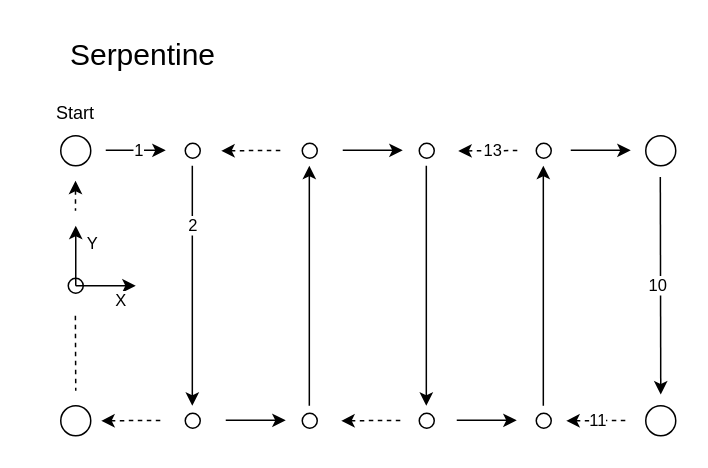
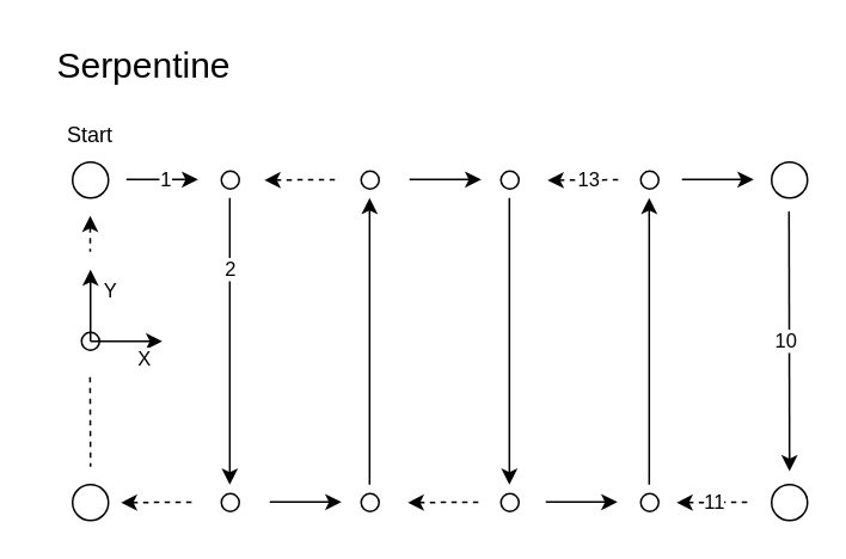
  <mxCell id="0" />
  <mxCell id="1" parent="0" />
  <mxCell id="2" value="" style="ellipse;whiteSpace=wrap;html=1;aspect=fixed;" vertex="1" parent="1"><mxGeometry x="45" y="185" width="10" height="10" as="geometry" /></mxCell>
  <mxCell id="3" value="" style="ellipse;whiteSpace=wrap;html=1;aspect=fixed;" vertex="1" parent="1"><mxGeometry x="40" y="270" width="20" height="20" as="geometry" /></mxCell>
  <mxCell id="4" value="" style="ellipse;whiteSpace=wrap;html=1;aspect=fixed;" vertex="1" parent="1"><mxGeometry x="430" y="270" width="20" height="20" as="geometry" /></mxCell>
  <mxCell id="5" value="" style="ellipse;whiteSpace=wrap;html=1;aspect=fixed;" vertex="1" parent="1"><mxGeometry x="201" y="275" width="10" height="10" as="geometry" /></mxCell>
  <mxCell id="6" value="" style="ellipse;whiteSpace=wrap;html=1;aspect=fixed;" vertex="1" parent="1"><mxGeometry x="279" y="275" width="10" height="10" as="geometry" /></mxCell>
  <mxCell id="7" value="" style="ellipse;whiteSpace=wrap;html=1;aspect=fixed;" vertex="1" parent="1"><mxGeometry x="357" y="275" width="10" height="10" as="geometry" /></mxCell>
  <mxCell id="8" value="" style="endArrow=classic;html=1;rounded=0;" edge="1" parent="1"><mxGeometry width="50" height="50" relative="1" as="geometry"><mxPoint x="127.71" y="110" as="sourcePoint" /><mxPoint x="127.71" y="270" as="targetPoint" /></mxGeometry></mxCell>
  <mxCell id="9" value="2" style="edgeLabel;html=1;align=center;verticalAlign=middle;resizable=0;points=[];" vertex="1" connectable="0" parent="8"><mxGeometry x="-0.517" relative="1" as="geometry"><mxPoint as="offset" /></mxGeometry></mxCell>
  <mxCell id="10" value="" style="endArrow=classic;html=1;rounded=0;" edge="1" parent="1"><mxGeometry width="50" height="50" relative="1" as="geometry"><mxPoint x="205.71" y="270" as="sourcePoint" /><mxPoint x="205.71" y="110" as="targetPoint" /></mxGeometry></mxCell>
  <mxCell id="11" value="" style="ellipse;whiteSpace=wrap;html=1;aspect=fixed;" vertex="1" parent="1"><mxGeometry x="40" y="90" width="20" height="20" as="geometry" /></mxCell>
  <mxCell id="12" value="" style="ellipse;whiteSpace=wrap;html=1;aspect=fixed;" vertex="1" parent="1"><mxGeometry x="430" y="90" width="20" height="20" as="geometry" /></mxCell>
  <mxCell id="13" value="" style="ellipse;whiteSpace=wrap;html=1;aspect=fixed;" vertex="1" parent="1"><mxGeometry x="123" y="95" width="10" height="10" as="geometry" /></mxCell>
  <mxCell id="14" value="" style="ellipse;whiteSpace=wrap;html=1;aspect=fixed;" vertex="1" parent="1"><mxGeometry x="201" y="95" width="10" height="10" as="geometry" /></mxCell>
  <mxCell id="15" value="" style="ellipse;whiteSpace=wrap;html=1;aspect=fixed;" vertex="1" parent="1"><mxGeometry x="279" y="95" width="10" height="10" as="geometry" /></mxCell>
  <mxCell id="16" value="" style="ellipse;whiteSpace=wrap;html=1;aspect=fixed;" vertex="1" parent="1"><mxGeometry x="357" y="95" width="10" height="10" as="geometry" /></mxCell>
  <mxCell id="17" value="" style="endArrow=none;html=1;rounded=0;endFill=0;startArrow=classic;startFill=1;" edge="1" parent="1"><mxGeometry width="50" height="50" relative="1" as="geometry"><mxPoint x="110" y="99.71" as="sourcePoint" /><mxPoint x="70" y="99.71" as="targetPoint" /></mxGeometry></mxCell>
  <mxCell id="18" value="1" style="edgeLabel;html=1;align=center;verticalAlign=middle;resizable=0;points=[];" vertex="1" connectable="0" parent="17"><mxGeometry x="0.572" y="-1" relative="1" as="geometry"><mxPoint x="12" y="1" as="offset" /></mxGeometry></mxCell>
  <mxCell id="19" value="Start" style="text;html=1;strokeColor=none;fillColor=none;align=center;verticalAlign=middle;whiteSpace=wrap;rounded=0;" vertex="1" parent="1"><mxGeometry x="20" y="60" width="60" height="30" as="geometry" /></mxCell>
  <mxCell id="20" value="X" style="endArrow=classic;html=1;rounded=0;" edge="1" parent="1"><mxGeometry x="0.5" y="-10" width="50" height="50" relative="1" as="geometry"><mxPoint x="50" y="190" as="sourcePoint" /><mxPoint x="90" y="190" as="targetPoint" /><mxPoint as="offset" /></mxGeometry></mxCell>
  <mxCell id="21" value="" style="endArrow=classic;html=1;rounded=0;" edge="1" parent="1" target="2"><mxGeometry width="50" height="50" relative="1" as="geometry"><mxPoint x="50" y="190" as="sourcePoint" /><mxPoint x="50" y="150" as="targetPoint" /></mxGeometry></mxCell>
  <mxCell id="22" value="" style="endArrow=classic;html=1;rounded=0;" edge="1" parent="1"><mxGeometry width="50" height="50" relative="1" as="geometry"><mxPoint x="50" y="190" as="sourcePoint" /><mxPoint x="50" y="150" as="targetPoint" /></mxGeometry></mxCell>
  <mxCell id="23" value="Y" style="edgeLabel;html=1;align=center;verticalAlign=middle;resizable=0;points=[];" vertex="1" connectable="0" parent="22"><mxGeometry x="0.443" relative="1" as="geometry"><mxPoint x="10" as="offset" /></mxGeometry></mxCell>
- <mxCell id="24" value="Serpentine" style="text;html=1;strokeColor=none;fillColor=none;align=center;verticalAlign=middle;whiteSpace=wrap;rounded=0;fontSize=20;" vertex="1" parent="1"><mxGeometry x="35" y="20" width="120" height="30" as="geometry" /></mxCell>
+ <mxCell id="24" value="Serpentine" style="text;html=1;strokeColor=none;fillColor=none;align=center;verticalAlign=middle;whiteSpace=wrap;rounded=0;fontSize=20;" vertex="1" parent="1"><mxGeometry x="20" y="20" width="120" height="30" as="geometry" /></mxCell>
  <mxCell id="25" value="" style="ellipse;whiteSpace=wrap;html=1;aspect=fixed;" vertex="1" parent="1"><mxGeometry x="123" y="275" width="10" height="10" as="geometry" /></mxCell>
  <mxCell id="26" value="" style="endArrow=none;html=1;rounded=0;endFill=0;startArrow=classic;startFill=1;" edge="1" parent="1"><mxGeometry width="50" height="50" relative="1" as="geometry"><mxPoint x="268" y="99.71" as="sourcePoint" /><mxPoint x="228" y="99.71" as="targetPoint" /></mxGeometry></mxCell>
  <mxCell id="27" value="" style="endArrow=none;html=1;rounded=0;endFill=0;startArrow=classic;startFill=1;" edge="1" parent="1"><mxGeometry width="50" height="50" relative="1" as="geometry"><mxPoint x="420" y="99.71" as="sourcePoint" /><mxPoint x="380" y="99.71" as="targetPoint" /></mxGeometry></mxCell>
  <mxCell id="28" value="" style="endArrow=classic;html=1;rounded=0;" edge="1" parent="1"><mxGeometry width="50" height="50" relative="1" as="geometry"><mxPoint x="283.71" y="110" as="sourcePoint" /><mxPoint x="283.71" y="270" as="targetPoint" /></mxGeometry></mxCell>
  <mxCell id="29" value="" style="endArrow=classic;html=1;rounded=0;" edge="1" parent="1"><mxGeometry width="50" height="50" relative="1" as="geometry"><mxPoint x="361.71" y="270" as="sourcePoint" /><mxPoint x="361.71" y="110" as="targetPoint" /></mxGeometry></mxCell>
  <mxCell id="30" value="" style="endArrow=none;html=1;rounded=0;endFill=0;startArrow=classic;startFill=1;" edge="1" parent="1"><mxGeometry width="50" height="50" relative="1" as="geometry"><mxPoint x="344" y="279.71" as="sourcePoint" /><mxPoint x="304" y="279.71" as="targetPoint" /></mxGeometry></mxCell>
  <mxCell id="31" value="" style="endArrow=none;html=1;rounded=0;endFill=0;startArrow=classic;startFill=1;" edge="1" parent="1"><mxGeometry width="50" height="50" relative="1" as="geometry"><mxPoint x="190" y="279.71" as="sourcePoint" /><mxPoint x="150" y="279.71" as="targetPoint" /></mxGeometry></mxCell>
  <mxCell id="32" value="" style="endArrow=classic;html=1;rounded=0;" edge="1" parent="1"><mxGeometry width="50" height="50" relative="1" as="geometry"><mxPoint x="439.71" y="117.5" as="sourcePoint" /><mxPoint x="440" y="262.5" as="targetPoint" /></mxGeometry></mxCell>
  <mxCell id="33" value="10" style="edgeLabel;html=1;align=center;verticalAlign=middle;resizable=0;points=[];" vertex="1" connectable="0" parent="32"><mxGeometry x="-0.011" y="-2" relative="1" as="geometry"><mxPoint as="offset" /></mxGeometry></mxCell>
  <mxCell id="34" value="" style="endArrow=none;html=1;rounded=0;endFill=0;startArrow=classic;startFill=1;dashed=1;" edge="1" parent="1"><mxGeometry width="50" height="50" relative="1" as="geometry"><mxPoint x="377" y="280.05" as="sourcePoint" /><mxPoint x="417" y="279.76" as="targetPoint" /></mxGeometry></mxCell>
  <mxCell id="35" value="11" style="edgeLabel;html=1;align=center;verticalAlign=middle;resizable=0;points=[];" vertex="1" connectable="0" parent="34"><mxGeometry x="-0.02" y="-2" relative="1" as="geometry"><mxPoint y="-2" as="offset" /></mxGeometry></mxCell>
  <mxCell id="36" value="" style="endArrow=none;html=1;rounded=0;endFill=0;startArrow=classic;startFill=1;dashed=1;" edge="1" parent="1"><mxGeometry width="50" height="50" relative="1" as="geometry"><mxPoint x="305" y="100.14" as="sourcePoint" /><mxPoint x="345" y="99.85" as="targetPoint" /></mxGeometry></mxCell>
  <mxCell id="37" value="13" style="edgeLabel;html=1;align=center;verticalAlign=middle;resizable=0;points=[];" vertex="1" connectable="0" parent="36"><mxGeometry x="-0.02" y="-2" relative="1" as="geometry"><mxPoint x="2" y="-2" as="offset" /></mxGeometry></mxCell>
  <mxCell id="38" value="" style="endArrow=none;html=1;rounded=0;endFill=0;startArrow=classic;startFill=1;dashed=1;" edge="1" parent="1"><mxGeometry width="50" height="50" relative="1" as="geometry"><mxPoint x="227" y="280.05" as="sourcePoint" /><mxPoint x="267" y="279.76" as="targetPoint" /></mxGeometry></mxCell>
  <mxCell id="39" value="" style="endArrow=none;html=1;rounded=0;endFill=0;startArrow=classic;startFill=1;dashed=1;" edge="1" parent="1"><mxGeometry width="50" height="50" relative="1" as="geometry"><mxPoint x="147" y="100.05" as="sourcePoint" /><mxPoint x="187" y="99.76" as="targetPoint" /></mxGeometry></mxCell>
  <mxCell id="40" value="" style="endArrow=none;html=1;rounded=0;endFill=0;startArrow=classic;startFill=1;dashed=1;" edge="1" parent="1"><mxGeometry width="50" height="50" relative="1" as="geometry"><mxPoint x="67" y="280.05" as="sourcePoint" /><mxPoint x="107" y="279.76" as="targetPoint" /></mxGeometry></mxCell>
  <mxCell id="41" value="" style="endArrow=none;html=1;rounded=0;endFill=0;startArrow=classic;startFill=1;dashed=1;" edge="1" parent="1"><mxGeometry width="50" height="50" relative="1" as="geometry"><mxPoint x="49.83" y="120" as="sourcePoint" /><mxPoint x="49.83" y="140" as="targetPoint" /></mxGeometry></mxCell>
  <mxCell id="42" value="" style="endArrow=none;html=1;rounded=0;endFill=0;startArrow=none;startFill=0;dashed=1;" edge="1" parent="1"><mxGeometry width="50" height="50" relative="1" as="geometry"><mxPoint x="49.76" y="210" as="sourcePoint" /><mxPoint x="50" y="260" as="targetPoint" /></mxGeometry></mxCell>
